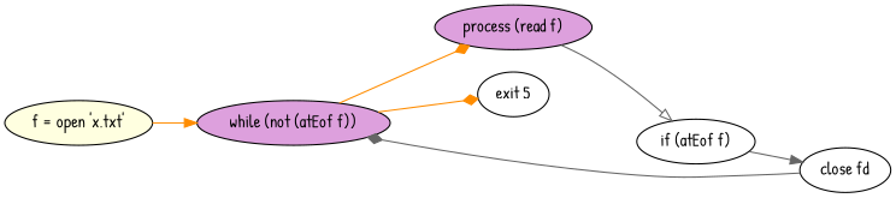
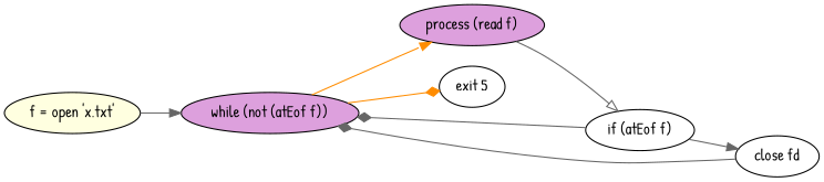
  digraph {
    fontname="Patrick Hand"
    rankdir=LR
    node [fillcolor=white fontname="Patrick Hand" shape=oval style=filled]
    edge [arrowhead=diamond color=gray40 fontname="Patrick Hand"]
    n1 [fillcolor=lightyellow label="f = open 'x.txt'"]
    n2 [fillcolor=plum label="while (not (atEof f))"]
    n3 [fillcolor=plum label="process (read f)"]
    n4 [label="exit 5"]
    n5 [label="if (atEof f)"]
    n6 [label="close fd"]
-   n1 -> n2 [arrowhead=normal color=darkorange]
-   n2 -> n3 [color=darkorange]
+   n1 -> n2 [arrowhead=normal]
+   n2 -> n3 [arrowhead=normal color=darkorange]
    n2 -> n4 [color=darkorange]
    n3 -> n5 [arrowhead=onormal]
+   n5 -> n2
    n5 -> n6 [arrowhead=normal]
    n6 -> n2
  }
